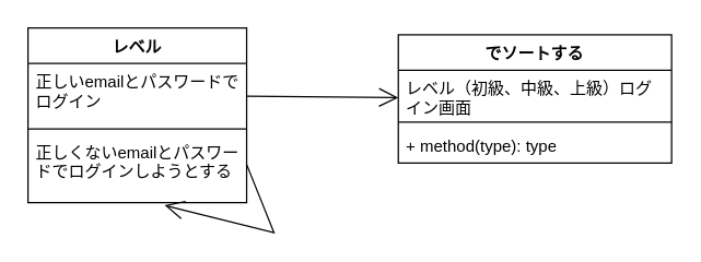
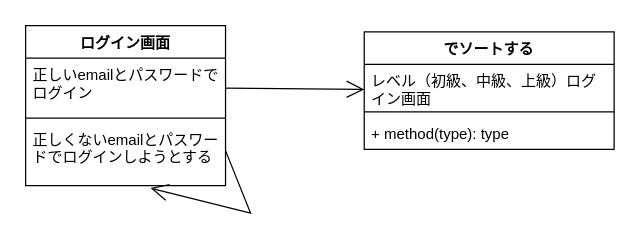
  <mxCell id="0" />
  <mxCell id="1" parent="0" />
- <mxCell id="2" value="レベル" style="swimlane;fontStyle=1;align=center;verticalAlign=top;childLayout=stackLayout;horizontal=1;startSize=26;horizontalStack=0;resizeParent=1;resizeParentMax=0;resizeLast=0;collapsible=1;marginBottom=0;whiteSpace=wrap;html=1;" vertex="1" parent="1"><mxGeometry x="20" y="20" width="160" height="128" as="geometry" /></mxCell>
+ <mxCell id="2" value="ログイン画面" style="swimlane;fontStyle=1;align=center;verticalAlign=top;childLayout=stackLayout;horizontal=1;startSize=26;horizontalStack=0;resizeParent=1;resizeParentMax=0;resizeLast=0;collapsible=1;marginBottom=0;whiteSpace=wrap;html=1;" vertex="1" parent="1"><mxGeometry x="20" y="20" width="160" height="128" as="geometry" /></mxCell>
  <mxCell id="3" value="正しいemailとパスワードでログイン" style="text;strokeColor=none;fillColor=none;align=left;verticalAlign=top;spacingLeft=4;spacingRight=4;overflow=hidden;rotatable=0;points=[[0,0.5],[1,0.5]];portConstraint=eastwest;whiteSpace=wrap;html=1;" vertex="1" parent="2"><mxGeometry y="26" width="160" height="44" as="geometry" /></mxCell>
  <mxCell id="4" value="" style="line;strokeWidth=1;fillColor=none;align=left;verticalAlign=middle;spacingTop=-1;spacingLeft=3;spacingRight=3;rotatable=0;labelPosition=right;points=[];portConstraint=eastwest;strokeColor=inherit;" vertex="1" parent="2"><mxGeometry y="70" width="160" height="8" as="geometry" /></mxCell>
  <mxCell id="5" value="正しくないemailとパスワードでログインしようとする" style="text;strokeColor=none;fillColor=none;align=left;verticalAlign=top;spacingLeft=4;spacingRight=4;overflow=hidden;rotatable=0;points=[[0,0.5],[1,0.5]];portConstraint=eastwest;whiteSpace=wrap;html=1;" vertex="1" parent="2"><mxGeometry y="78" width="160" height="50" as="geometry" /></mxCell>
  <mxCell id="6" value="" style="endArrow=open;endFill=1;endSize=12;html=1;rounded=0;" edge="1" parent="1"><mxGeometry width="160" relative="1" as="geometry"><mxPoint x="180" y="120" as="sourcePoint" /><mxPoint x="120" y="150" as="targetPoint" /><Array as="points"><mxPoint x="200" y="170" /></Array></mxGeometry></mxCell>
  <mxCell id="7" value="" style="endArrow=open;endFill=1;endSize=12;html=1;rounded=0;" edge="1" parent="1" target="8"><mxGeometry width="160" relative="1" as="geometry"><mxPoint x="180" y="70" as="sourcePoint" /><mxPoint x="340" y="70" as="targetPoint" /></mxGeometry></mxCell>
  <mxCell id="8" value="でソートする" style="swimlane;fontStyle=1;align=center;verticalAlign=top;childLayout=stackLayout;horizontal=1;startSize=26;horizontalStack=0;resizeParent=1;resizeParentMax=0;resizeLast=0;collapsible=1;marginBottom=0;whiteSpace=wrap;html=1;" vertex="1" parent="1"><mxGeometry x="291" y="25" width="200" height="94" as="geometry" /></mxCell>
  <mxCell id="9" value="レベル（初級、中級、上級）ログイン画面" style="text;strokeColor=none;fillColor=none;align=left;verticalAlign=top;spacingLeft=4;spacingRight=4;overflow=hidden;rotatable=0;points=[[0,0.5],[1,0.5]];portConstraint=eastwest;whiteSpace=wrap;html=1;" vertex="1" parent="8"><mxGeometry y="26" width="200" height="34" as="geometry" /></mxCell>
  <mxCell id="10" value="" style="line;strokeWidth=1;fillColor=none;align=left;verticalAlign=middle;spacingTop=-1;spacingLeft=3;spacingRight=3;rotatable=0;labelPosition=right;points=[];portConstraint=eastwest;strokeColor=inherit;" vertex="1" parent="8"><mxGeometry y="60" width="200" height="8" as="geometry" /></mxCell>
  <mxCell id="11" value="+ method(type): type" style="text;strokeColor=none;fillColor=none;align=left;verticalAlign=top;spacingLeft=4;spacingRight=4;overflow=hidden;rotatable=0;points=[[0,0.5],[1,0.5]];portConstraint=eastwest;whiteSpace=wrap;html=1;" vertex="1" parent="8"><mxGeometry y="68" width="200" height="26" as="geometry" /></mxCell>
